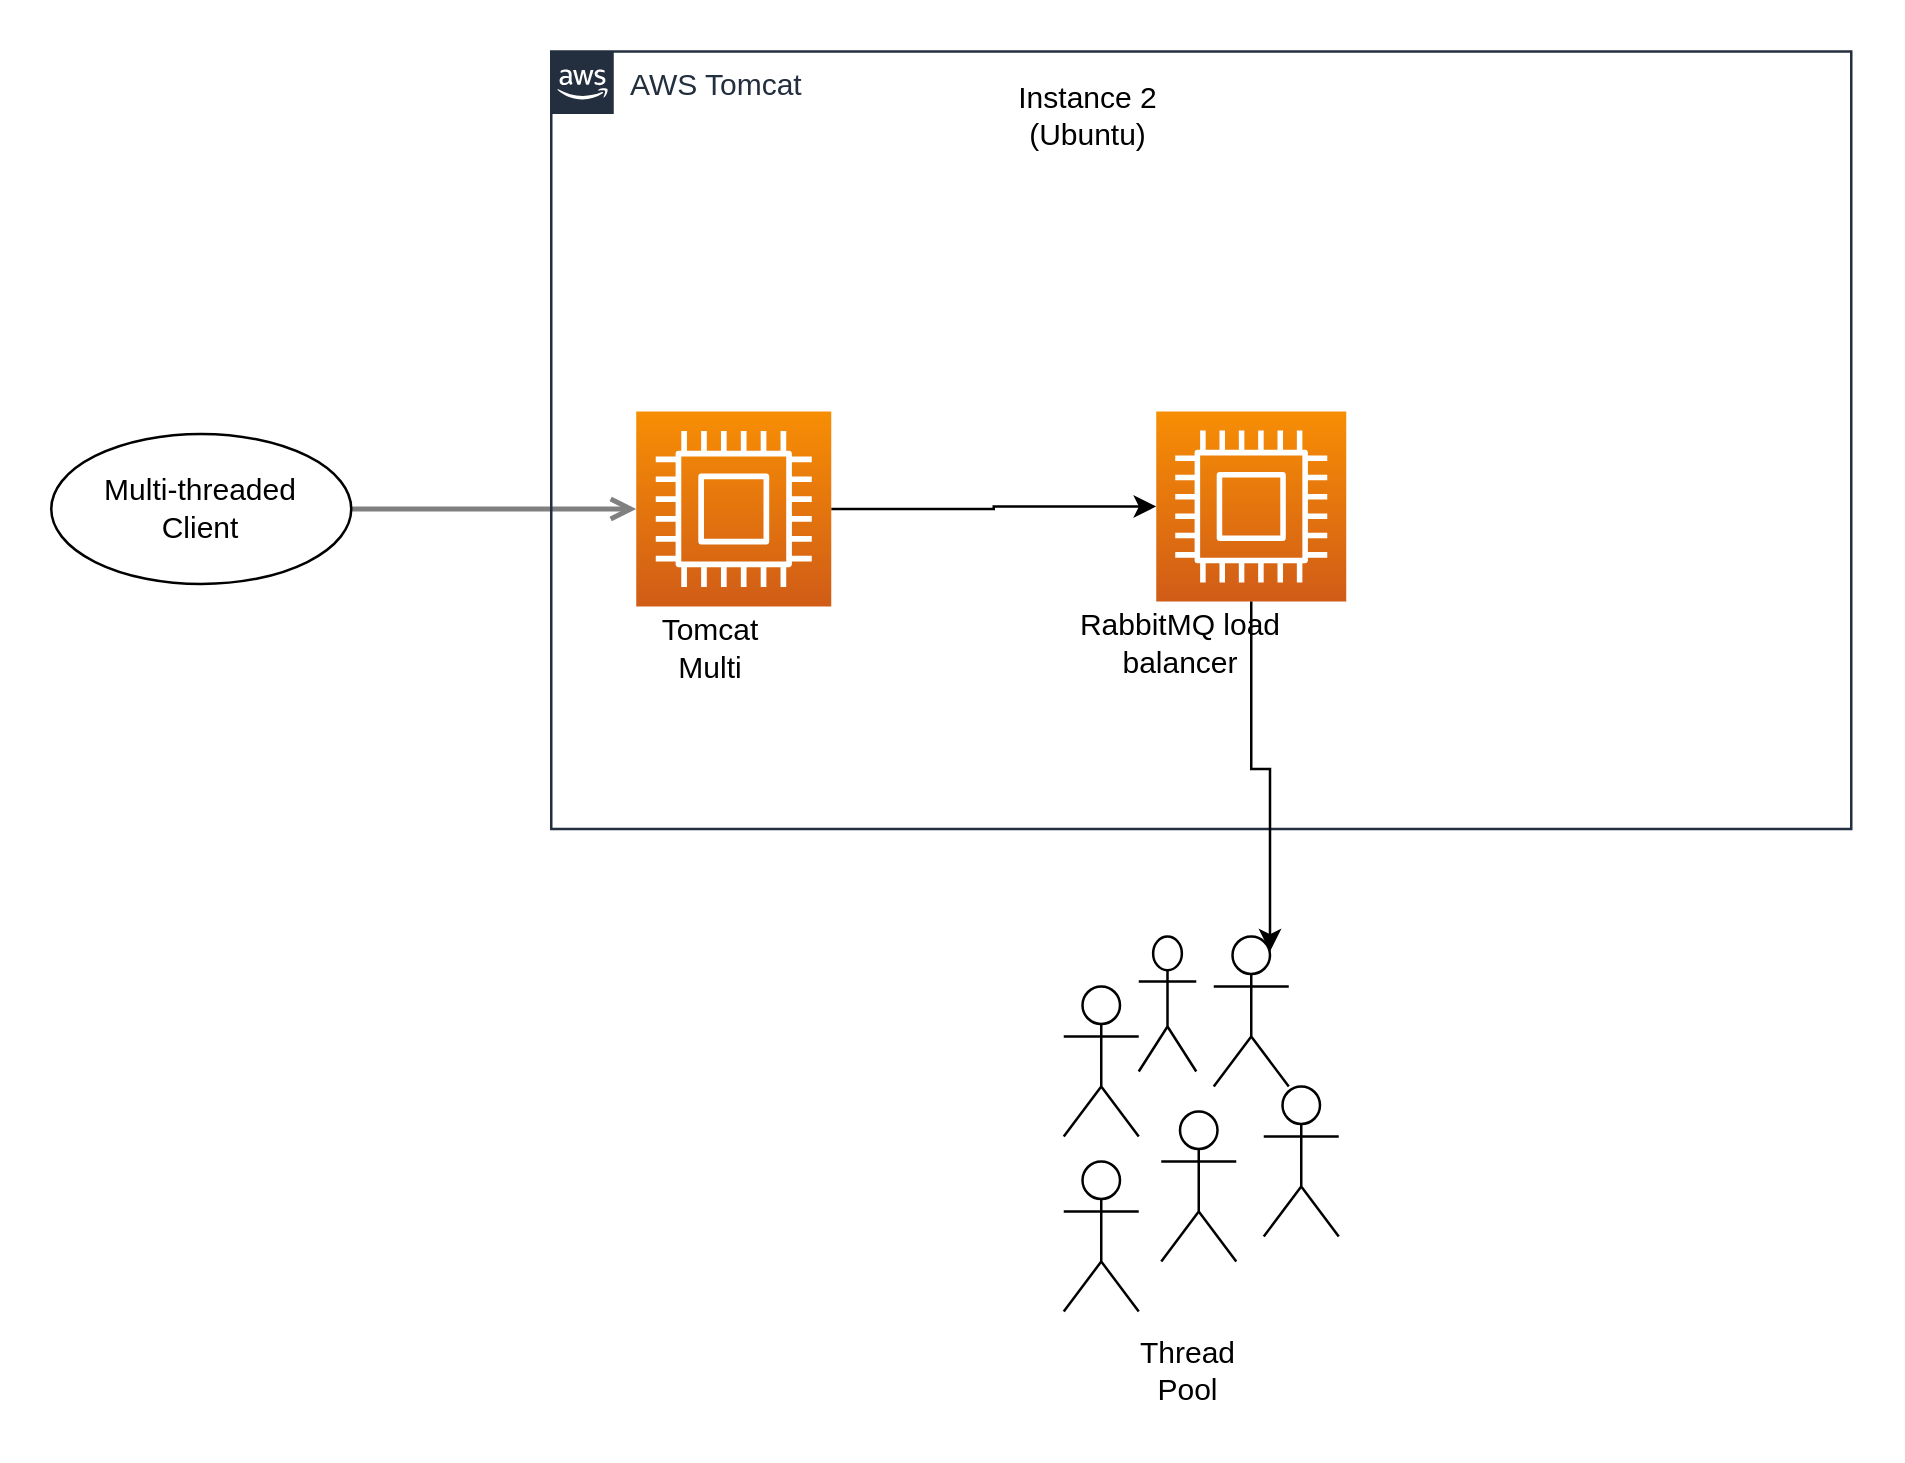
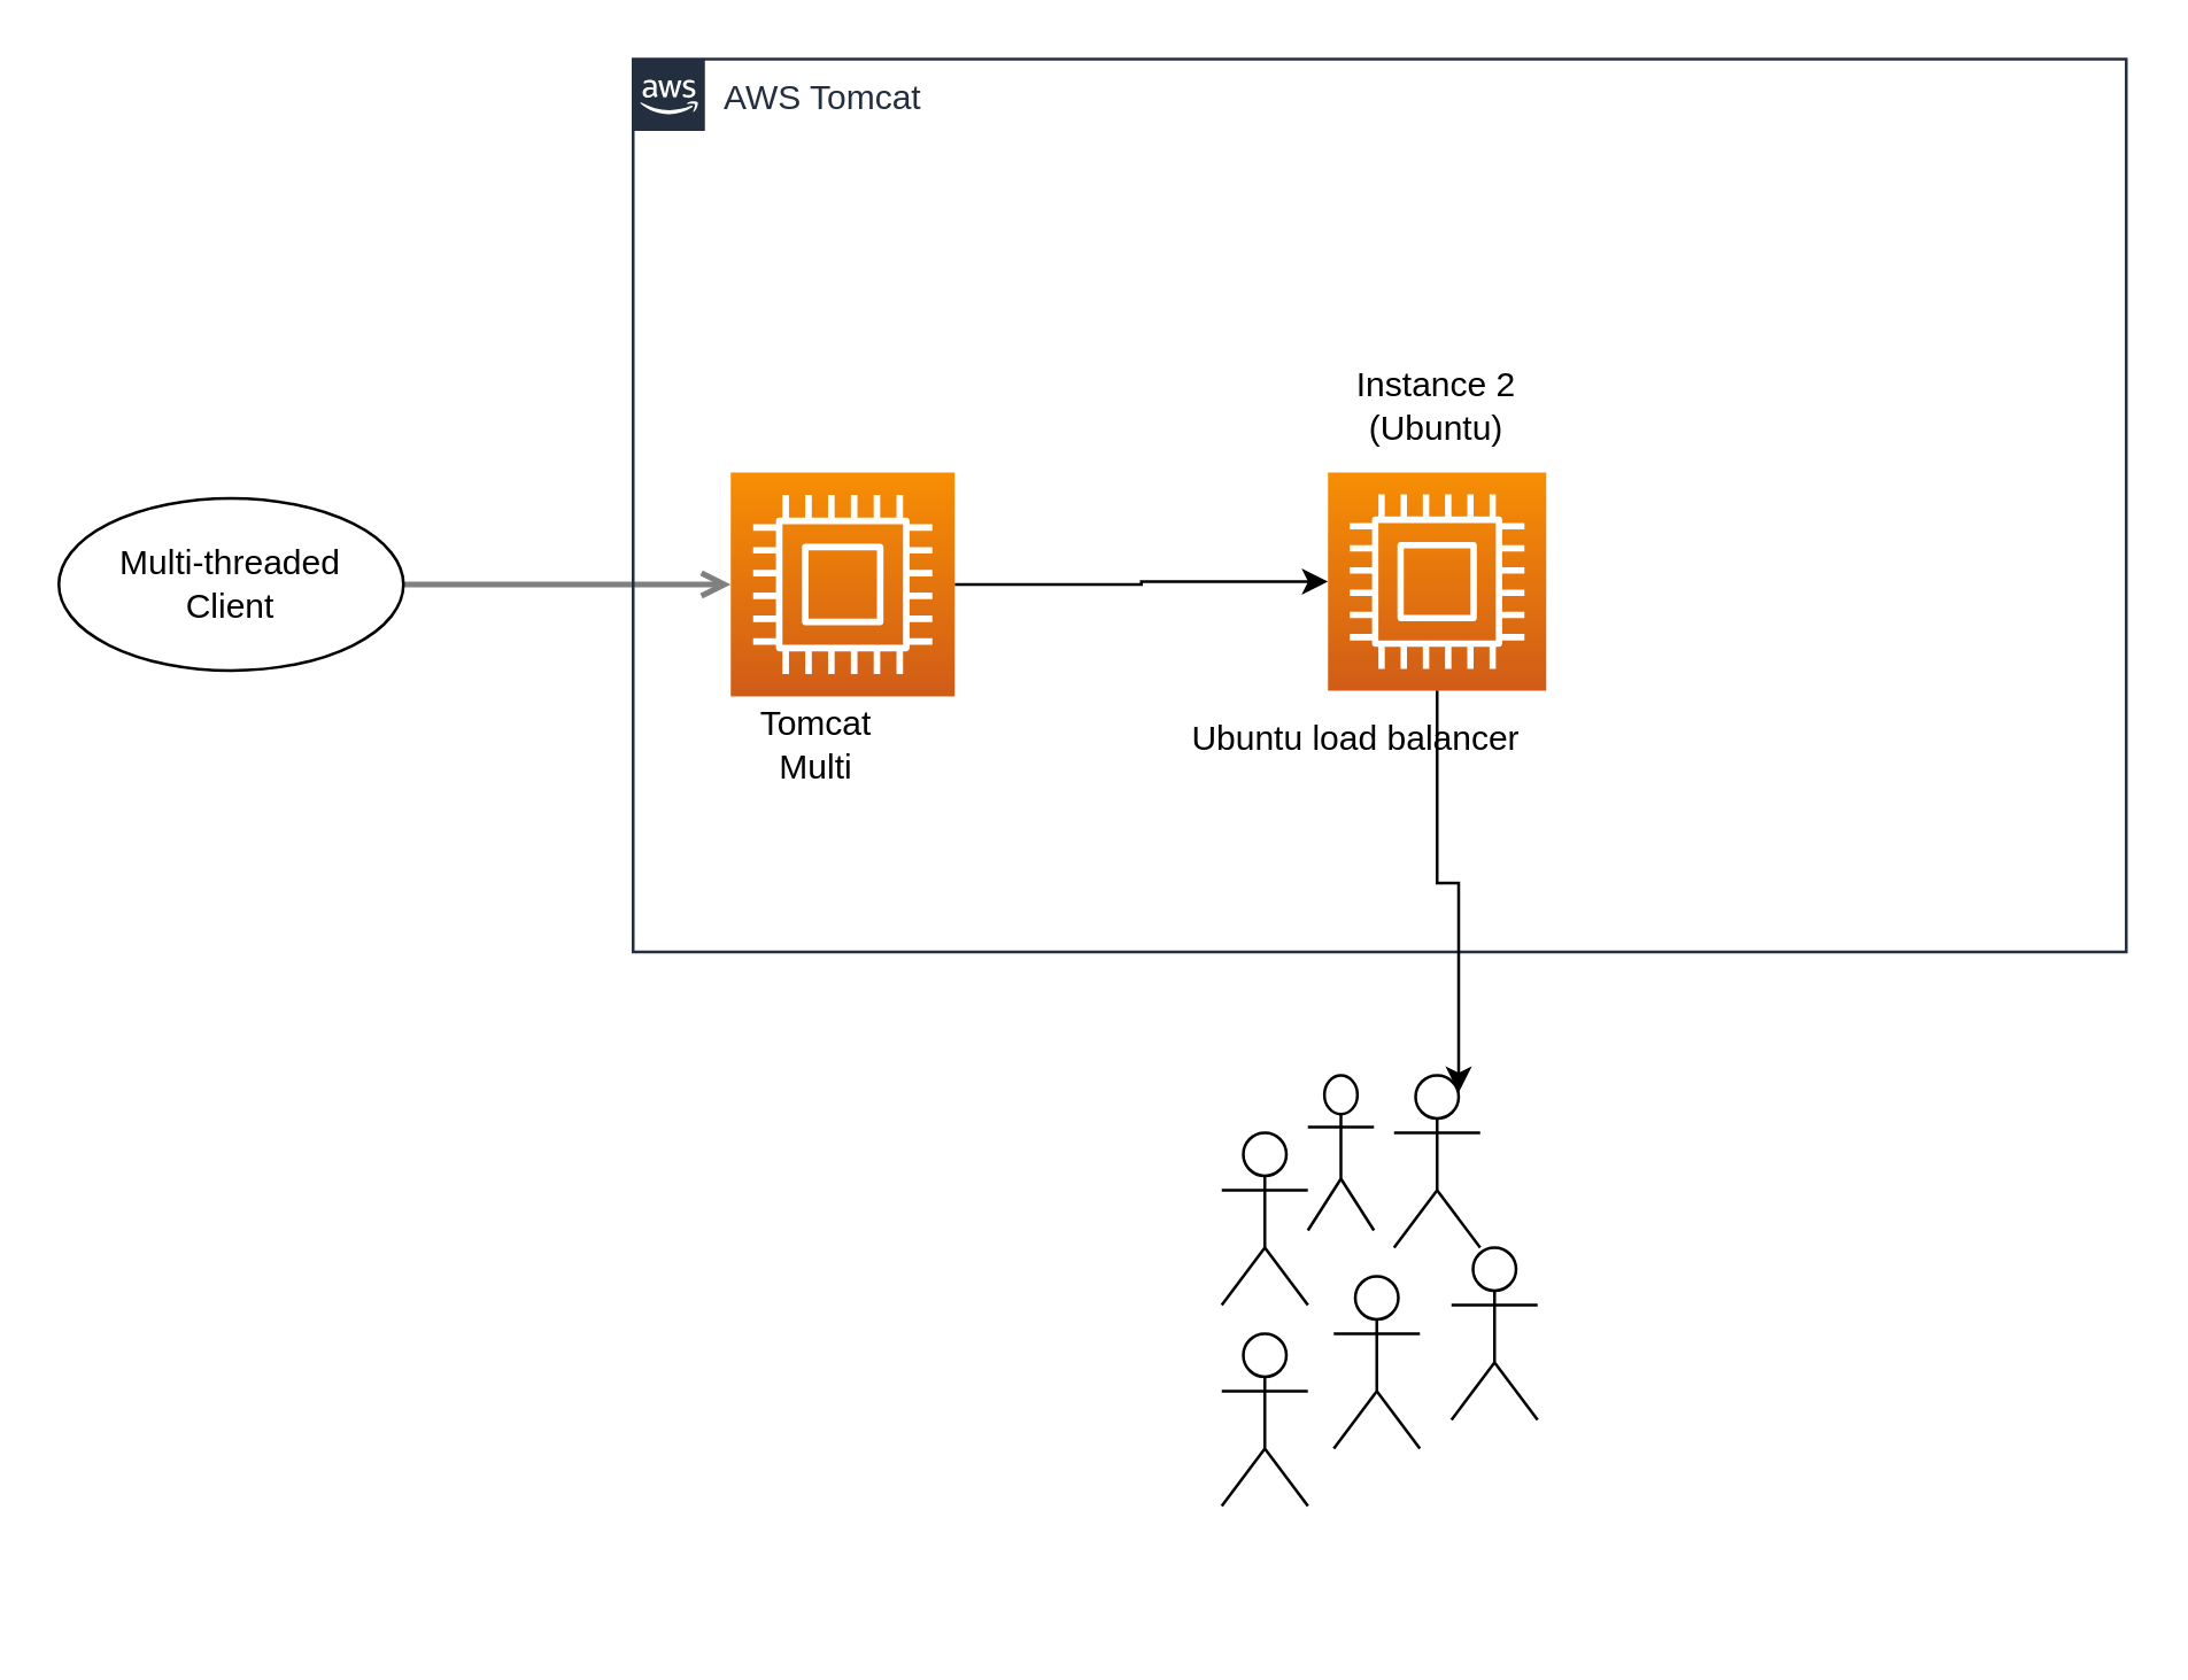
  <mxCell id="0" />
  <mxCell id="1" parent="0" />
  <mxCell id="2" style="edgeStyle=orthogonalEdgeStyle;rounded=0;orthogonalLoop=1;jettySize=auto;html=1;startArrow=none;startFill=0;endArrow=open;endFill=0;strokeColor=#808080;strokeWidth=2;entryX=0;entryY=0.5;entryDx=0;entryDy=0;entryPerimeter=0;exitX=1;exitY=0.5;exitDx=0;exitDy=0;" parent="1" source="10" target="6" edge="1"><mxGeometry relative="1" as="geometry"><mxPoint x="240" y="204" as="targetPoint" /><Array as="points" /><mxPoint x="150" y="203" as="sourcePoint" /></mxGeometry></mxCell>
  <mxCell id="3" value="AWS Tomcat" style="points=[[0,0],[0.25,0],[0.5,0],[0.75,0],[1,0],[1,0.25],[1,0.5],[1,0.75],[1,1],[0.75,1],[0.5,1],[0.25,1],[0,1],[0,0.75],[0,0.5],[0,0.25]];outlineConnect=0;gradientColor=none;html=1;whiteSpace=wrap;fontSize=12;fontStyle=0;shape=mxgraph.aws4.group;grIcon=mxgraph.aws4.group_aws_cloud_alt;strokeColor=#232F3E;fillColor=none;verticalAlign=top;align=left;spacingLeft=30;fontColor=#232F3E;dashed=0;labelBackgroundColor=#ffffff;container=1;pointerEvents=0;collapsible=0;recursiveResize=0;" parent="1" vertex="1"><mxGeometry x="220" y="20" width="520" height="311" as="geometry" /></mxCell>
  <mxCell id="4" value="" style="sketch=0;points=[[0,0,0],[0.25,0,0],[0.5,0,0],[0.75,0,0],[1,0,0],[0,1,0],[0.25,1,0],[0.5,1,0],[0.75,1,0],[1,1,0],[0,0.25,0],[0,0.5,0],[0,0.75,0],[1,0.25,0],[1,0.5,0],[1,0.75,0]];outlineConnect=0;fontColor=#232F3E;gradientColor=#F78E04;gradientDirection=north;fillColor=#D05C17;strokeColor=#ffffff;dashed=0;verticalLabelPosition=bottom;verticalAlign=top;align=center;html=1;fontSize=12;fontStyle=0;aspect=fixed;shape=mxgraph.aws4.resourceIcon;resIcon=mxgraph.aws4.compute;" parent="3" vertex="1"><mxGeometry x="242" y="144" width="76" height="76" as="geometry" /></mxCell>
  <mxCell id="5" style="edgeStyle=orthogonalEdgeStyle;rounded=0;orthogonalLoop=1;jettySize=auto;html=1;" parent="3" source="6" target="4" edge="1"><mxGeometry relative="1" as="geometry" /></mxCell>
  <mxCell id="6" value="" style="sketch=0;points=[[0,0,0],[0.25,0,0],[0.5,0,0],[0.75,0,0],[1,0,0],[0,1,0],[0.25,1,0],[0.5,1,0],[0.75,1,0],[1,1,0],[0,0.25,0],[0,0.5,0],[0,0.75,0],[1,0.25,0],[1,0.5,0],[1,0.75,0]];outlineConnect=0;fontColor=#232F3E;gradientColor=#F78E04;gradientDirection=north;fillColor=#D05C17;strokeColor=#ffffff;dashed=0;verticalLabelPosition=bottom;verticalAlign=top;align=center;html=1;fontSize=12;fontStyle=0;aspect=fixed;shape=mxgraph.aws4.resourceIcon;resIcon=mxgraph.aws4.compute;" parent="3" vertex="1"><mxGeometry x="34" y="144" width="78" height="78" as="geometry" /></mxCell>
- <mxCell id="7" value="RabbitMQ load balancer" style="text;html=1;strokeColor=none;fillColor=none;align=center;verticalAlign=middle;whiteSpace=wrap;rounded=0;" parent="3" vertex="1"><mxGeometry x="187" y="222" width="130" height="30" as="geometry" /></mxCell>
+ <mxCell id="7" value="Ubuntu load balancer" style="text;html=1;strokeColor=none;fillColor=none;align=center;verticalAlign=middle;whiteSpace=wrap;rounded=0;" parent="3" vertex="1"><mxGeometry x="187" y="222" width="130" height="30" as="geometry" /></mxCell>
  <mxCell id="8" value="Tomcat Multi" style="text;html=1;strokeColor=none;fillColor=none;align=center;verticalAlign=middle;whiteSpace=wrap;rounded=0;" parent="3" vertex="1"><mxGeometry x="34" y="224" width="60" height="30" as="geometry" /></mxCell>
- <mxCell id="9" value="Instance 2 (Ubuntu)" style="text;html=1;strokeColor=none;fillColor=none;align=center;verticalAlign=middle;whiteSpace=wrap;rounded=0;" parent="3" vertex="1"><mxGeometry x="185" y="11" width="60" height="30" as="geometry" /></mxCell>
+ <mxCell id="9" value="Instance 2 (Ubuntu)" style="text;html=1;strokeColor=none;fillColor=none;align=center;verticalAlign=middle;whiteSpace=wrap;rounded=0;" parent="3" vertex="1"><mxGeometry x="250" y="106" width="60" height="30" as="geometry" /></mxCell>
  <mxCell id="10" value="Multi-threaded&lt;br&gt;Client" style="ellipse;whiteSpace=wrap;html=1;" parent="1" vertex="1"><mxGeometry x="20" y="173" width="120" height="60" as="geometry" /></mxCell>
  <mxCell id="11" value="" style="shape=umlActor;verticalLabelPosition=bottom;verticalAlign=top;html=1;outlineConnect=0;" parent="1" vertex="1"><mxGeometry x="425" y="394" width="30" height="60" as="geometry" /></mxCell>
  <mxCell id="12" value="" style="shape=umlActor;verticalLabelPosition=bottom;verticalAlign=top;html=1;outlineConnect=0;" parent="1" vertex="1"><mxGeometry x="425" y="464" width="30" height="60" as="geometry" /></mxCell>
  <mxCell id="13" value="" style="shape=umlActor;verticalLabelPosition=bottom;verticalAlign=top;html=1;outlineConnect=0;" parent="1" vertex="1"><mxGeometry x="505" y="434" width="30" height="60" as="geometry" /></mxCell>
  <mxCell id="14" value="" style="shape=umlActor;verticalLabelPosition=bottom;verticalAlign=top;html=1;outlineConnect=0;" parent="1" vertex="1"><mxGeometry x="485" y="374" width="30" height="60" as="geometry" /></mxCell>
  <mxCell id="15" value="" style="shape=umlActor;verticalLabelPosition=bottom;verticalAlign=top;html=1;outlineConnect=0;" parent="1" vertex="1"><mxGeometry x="464" y="444" width="30" height="60" as="geometry" /></mxCell>
  <mxCell id="16" value="" style="shape=umlActor;verticalLabelPosition=bottom;verticalAlign=top;html=1;outlineConnect=0;" parent="1" vertex="1"><mxGeometry x="455" y="374" width="23" height="54" as="geometry" /></mxCell>
- <mxCell id="17" value="Thread Pool" style="text;html=1;strokeColor=none;fillColor=none;align=center;verticalAlign=middle;whiteSpace=wrap;rounded=0;" parent="1" vertex="1"><mxGeometry x="445" y="533" width="60" height="30" as="geometry" /></mxCell>
  <mxCell id="18" style="edgeStyle=orthogonalEdgeStyle;rounded=0;orthogonalLoop=1;jettySize=auto;html=1;entryX=0.75;entryY=0.1;entryDx=0;entryDy=0;entryPerimeter=0;" edge="1" parent="1" source="4" target="14"><mxGeometry relative="1" as="geometry"><mxPoint x="550" y="364" as="targetPoint" /></mxGeometry></mxCell>
